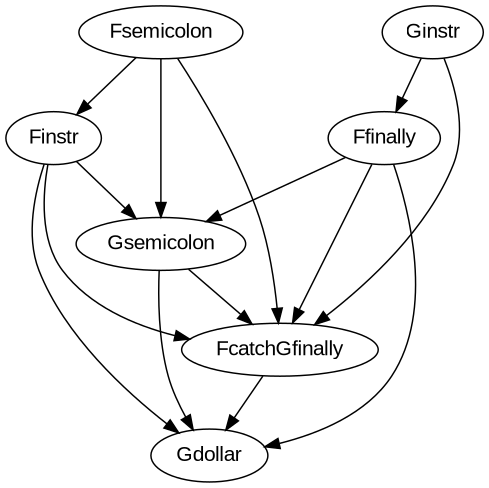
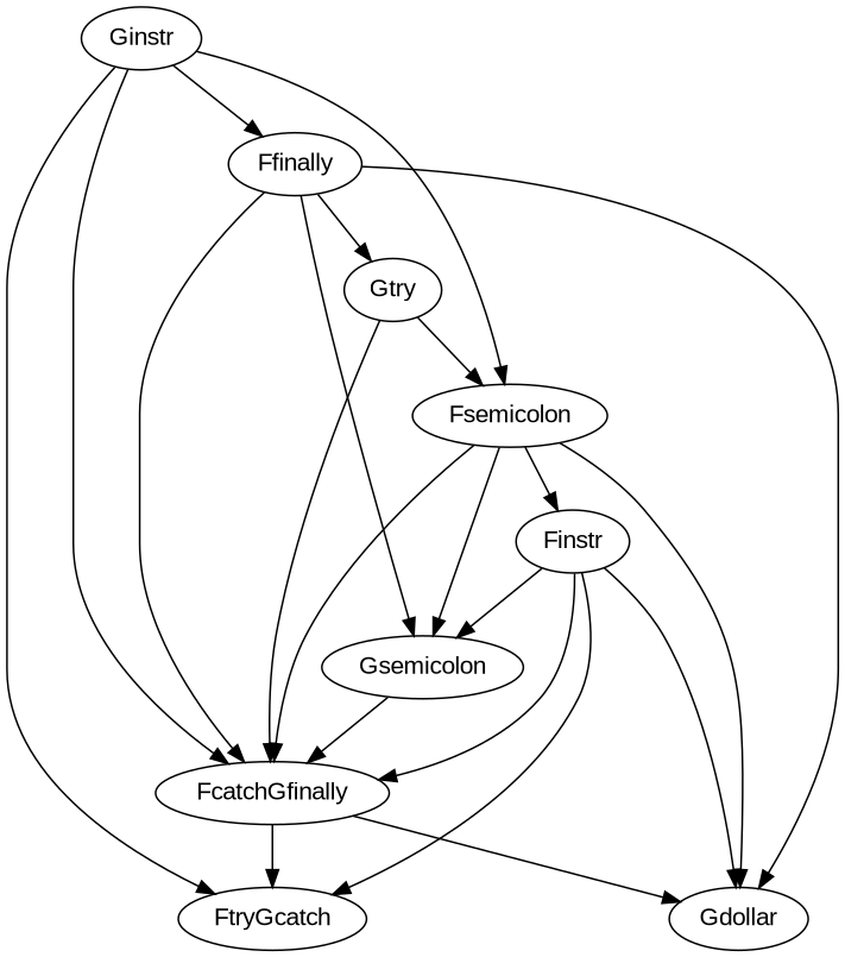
  digraph {
    fontname="Liberation Sans"
    node [fontname="Liberation Sans"]
    edge [fontname="Liberation Sans"]
    Finstr
+   FtryGcatch
    FcatchGfinally
    Gsemicolon
    Gdollar
    Ginstr
    Ffinally
    Fsemicolon
+   Gtry
+   Finstr -> FtryGcatch
    Finstr -> FcatchGfinally
    Finstr -> Gsemicolon
    Finstr -> Gdollar
+   FcatchGfinally -> FtryGcatch
    FcatchGfinally -> Gdollar
    Gsemicolon -> FcatchGfinally
+   Ginstr -> FtryGcatch
    Ginstr -> FcatchGfinally
    Ginstr -> Ffinally
+   Ginstr -> Fsemicolon
    Ffinally -> FcatchGfinally
    Ffinally -> Gsemicolon
    Ffinally -> Gdollar
+   Ffinally -> Gtry
    Fsemicolon -> Finstr
    Fsemicolon -> FcatchGfinally
    Fsemicolon -> Gsemicolon
-   Gsemicolon -> Gdollar
+   Fsemicolon -> Gdollar
+   Gtry -> FcatchGfinally
+   Gtry -> Fsemicolon
  }
